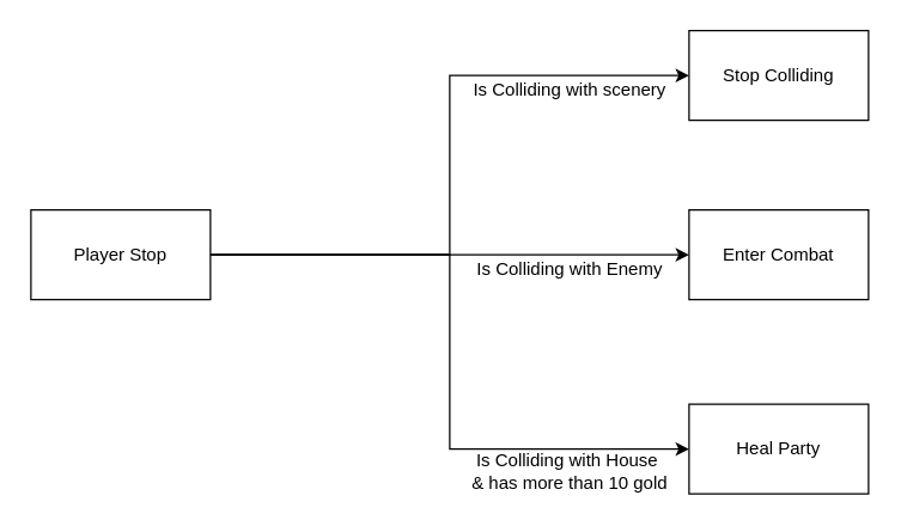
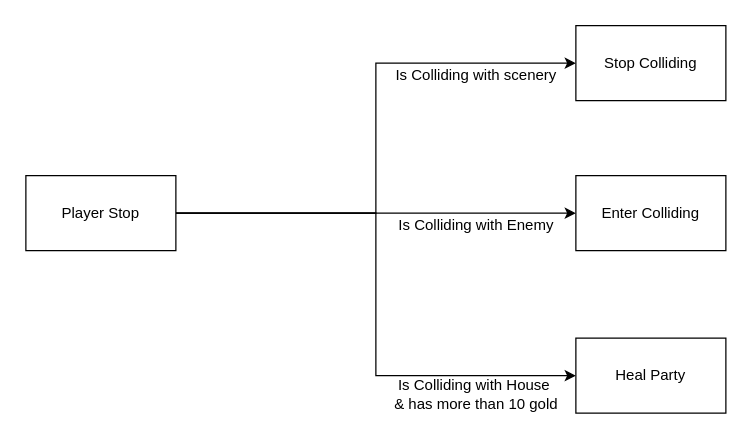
  <mxCell id="0" />
  <mxCell id="1" parent="0" />
  <mxCell id="2" style="edgeStyle=orthogonalEdgeStyle;rounded=0;orthogonalLoop=1;jettySize=auto;html=1;exitX=1;exitY=0.5;exitDx=0;exitDy=0;entryX=0;entryY=0.5;entryDx=0;entryDy=0;" edge="1" parent="1" source="5" target="6"><mxGeometry relative="1" as="geometry" /></mxCell>
  <mxCell id="3" style="edgeStyle=orthogonalEdgeStyle;rounded=0;orthogonalLoop=1;jettySize=auto;html=1;exitX=1;exitY=0.5;exitDx=0;exitDy=0;entryX=0;entryY=0.5;entryDx=0;entryDy=0;" edge="1" parent="1" source="5" target="7"><mxGeometry relative="1" as="geometry" /></mxCell>
  <mxCell id="4" style="edgeStyle=orthogonalEdgeStyle;rounded=0;orthogonalLoop=1;jettySize=auto;html=1;exitX=1;exitY=0.5;exitDx=0;exitDy=0;entryX=0;entryY=0.5;entryDx=0;entryDy=0;" edge="1" parent="1" source="5" target="8"><mxGeometry relative="1" as="geometry" /></mxCell>
  <mxCell id="5" value="Player Stop" style="rounded=0;whiteSpace=wrap;html=1;" vertex="1" parent="1"><mxGeometry x="20" y="140" width="120" height="60" as="geometry" /></mxCell>
  <mxCell id="6" value="Stop Colliding" style="rounded=0;whiteSpace=wrap;html=1;" vertex="1" parent="1"><mxGeometry x="460" y="20" width="120" height="60" as="geometry" /></mxCell>
- <mxCell id="7" value="Enter Combat" style="rounded=0;whiteSpace=wrap;html=1;" vertex="1" parent="1"><mxGeometry x="460" y="140" width="120" height="60" as="geometry" /></mxCell>
+ <mxCell id="7" value="Enter Colliding" style="rounded=0;whiteSpace=wrap;html=1;" vertex="1" parent="1"><mxGeometry x="460" y="140" width="120" height="60" as="geometry" /></mxCell>
  <mxCell id="8" value="Heal Party" style="rounded=0;whiteSpace=wrap;html=1;" vertex="1" parent="1"><mxGeometry x="460" y="270" width="120" height="60" as="geometry" /></mxCell>
  <mxCell id="9" value="Is Colliding with scenery" style="text;html=1;align=center;verticalAlign=middle;resizable=0;points=[];autosize=1;" vertex="1" parent="1"><mxGeometry x="310" y="50" width="140" height="20" as="geometry" /></mxCell>
  <mxCell id="10" value="Is Colliding with Enemy" style="text;html=1;align=center;verticalAlign=middle;resizable=0;points=[];autosize=1;" vertex="1" parent="1"><mxGeometry x="310" y="170" width="140" height="20" as="geometry" /></mxCell>
  <mxCell id="11" value="Is Colliding with House&amp;nbsp;&lt;br&gt;&amp;amp; has more than 10 gold" style="text;html=1;align=center;verticalAlign=middle;resizable=0;points=[];autosize=1;" vertex="1" parent="1"><mxGeometry x="305" y="300" width="150" height="30" as="geometry" /></mxCell>
